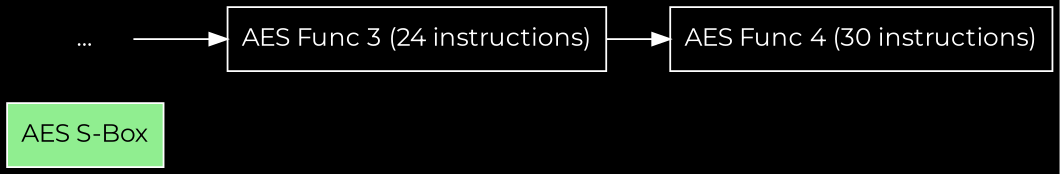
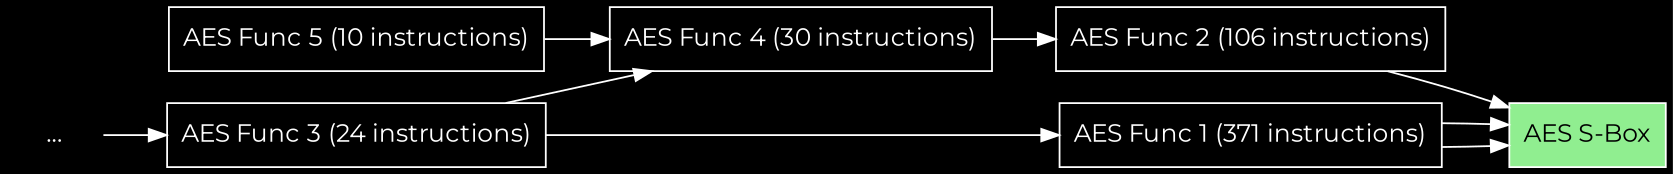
  digraph {
    bgcolor=black
    color=white
    fontcolor=white
    fontname=Montserrat
    rankdir=LR
    node [color=white fillcolor=black fontname=Montserrat shape=rect style=filled fontcolor=white]
    edge [color=white fontname=Montserrat]
    n1 [fillcolor=lightgreen label="AES S-Box" fontcolor=""]
+   n2 [label="AES Func 1 (371 instructions)"]
+   n3 [label="AES Func 2 (106 instructions)"]
    n4 [label="AES Func 3 (24 instructions)"]
    n5 [label="AES Func 4 (30 instructions)"]
+   n6 [label="AES Func 5 (10 instructions)"]
    n7 [label="..." shape=plaintext color="" fillcolor="" style=""]
+   n2 -> n1
+   n2 -> n1
+   n3 -> n1
+   n4 -> n2
    n4 -> n5
+   n5 -> n3
+   n6 -> n5
    n7 -> n4
  }
